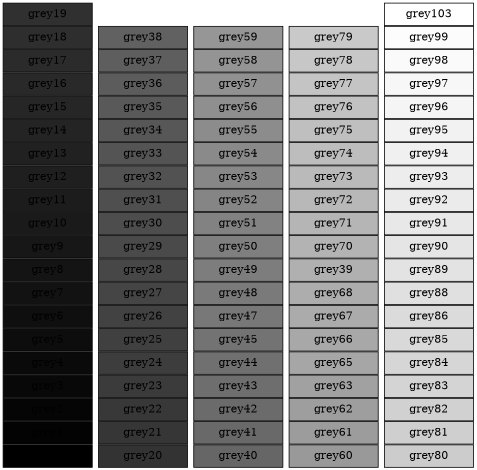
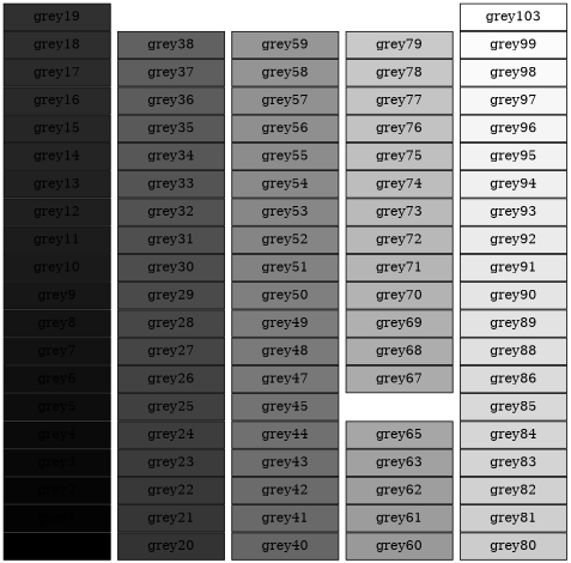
  strict graph {
    nodesep=0
    rankdir=LR
    ranksep=0
    node [fixedsize=true fontcolor=black shape=box style=filled]
    edge [style=invisible]
    grey0 [fillcolor=grey0 height=0.4 width=1.6]
    grey1 [fillcolor=grey1 height=0.4 width=1.6]
    grey2 [fillcolor=grey2 height=0.4 width=1.6]
    grey3 [fillcolor=grey3 height=0.4 width=1.6]
    grey4 [fillcolor=grey4 height=0.4 width=1.6]
    grey5 [fillcolor=grey5 height=0.4 width=1.6]
    grey6 [fillcolor=grey6 height=0.4 width=1.6]
    grey7 [fillcolor=grey7 height=0.4 width=1.6]
    grey8 [fillcolor=grey8 height=0.4 width=1.6]
    grey9 [fillcolor=grey9 height=0.4 width=1.6]
    grey10 [fillcolor=grey10 height=0.4 width=1.6]
    grey11 [fillcolor=grey11 height=0.4 width=1.6]
    grey12 [fillcolor=grey12 height=0.4 width=1.6]
    grey13 [fillcolor=grey13 height=0.4 width=1.6]
    grey14 [fillcolor=grey14 height=0.4 width=1.6]
    grey15 [fillcolor=grey15 height=0.4 width=1.6]
    grey16 [fillcolor=grey16 height=0.4 width=1.6]
    grey17 [fillcolor=grey17 height=0.4 width=1.6]
    grey18 [fillcolor=grey18 height=0.4 width=1.6]
    grey19 [fillcolor=grey19 height=0.4 width=1.6]
    grey20 [fillcolor=grey20 height=0.4 width=1.6]
    grey21 [fillcolor=grey21 height=0.4 width=1.6]
    grey22 [fillcolor=grey22 height=0.4 width=1.6]
    grey23 [fillcolor=grey23 height=0.4 width=1.6]
    grey24 [fillcolor=grey24 height=0.4 width=1.6]
    grey25 [fillcolor=grey25 height=0.4 width=1.6]
    grey26 [fillcolor=grey26 height=0.4 width=1.6]
    grey27 [fillcolor=grey27 height=0.4 width=1.6]
    grey28 [fillcolor=grey28 height=0.4 width=1.6]
    grey29 [fillcolor=grey29 height=0.4 width=1.6]
    grey30 [fillcolor=grey30 height=0.4 width=1.6]
    grey31 [fillcolor=grey31 height=0.4 width=1.6]
    grey32 [fillcolor=grey32 height=0.4 width=1.6]
    grey33 [fillcolor=grey33 height=0.4 width=1.6]
    grey34 [fillcolor=grey34 height=0.4 width=1.6]
    grey35 [fillcolor=grey35 height=0.4 width=1.6]
    grey36 [fillcolor=grey36 height=0.4 width=1.6]
    grey37 [fillcolor=grey37 height=0.4 width=1.6]
    grey38 [fillcolor=grey38 height=0.4 width=1.6]
    grey40 [fillcolor=grey40 height=0.4 width=1.6]
    grey41 [fillcolor=grey41 height=0.4 width=1.6]
    grey42 [fillcolor=grey42 height=0.4 width=1.6]
    grey43 [fillcolor=grey43 height=0.4 width=1.6]
    grey44 [fillcolor=grey44 height=0.4 width=1.6]
    grey45 [fillcolor=grey45 height=0.4 width=1.6]
    grey47 [fillcolor=grey47 height=0.4 width=1.6]
    grey48 [fillcolor=grey48 height=0.4 width=1.6]
    grey49 [fillcolor=grey49 height=0.4 width=1.6]
    grey50 [fillcolor=grey50 height=0.4 width=1.6]
    grey51 [fillcolor=grey51 height=0.4 width=1.6]
    grey52 [fillcolor=grey52 height=0.4 width=1.6]
    grey53 [fillcolor=grey53 height=0.4 width=1.6]
    grey54 [fillcolor=grey54 height=0.4 width=1.6]
    grey55 [fillcolor=grey55 height=0.4 width=1.6]
    grey56 [fillcolor=grey56 height=0.4 width=1.6]
    grey57 [fillcolor=grey57 height=0.4 width=1.6]
    grey58 [fillcolor=grey58 height=0.4 width=1.6]
    grey59 [fillcolor=grey59 height=0.4 width=1.6]
    grey60 [fillcolor=grey60 height=0.4 width=1.6]
    grey61 [fillcolor=grey61 height=0.4 width=1.6]
    grey62 [fillcolor=grey62 height=0.4 width=1.6]
    grey63 [fillcolor=grey63 height=0.4 width=1.6]
    grey65 [fillcolor=grey65 height=0.4 width=1.6]
-   grey66 [fillcolor=grey66 height=0.4 width=1.6]
    grey67 [fillcolor=grey67 height=0.4 width=1.6]
    grey68 [fillcolor=grey68 height=0.4 width=1.6]
-   grey69 [fillcolor=grey69 height=0.4 width=1.6 label=grey39]
+   grey69 [fillcolor=grey69 height=0.4 width=1.6]
    grey70 [fillcolor=grey70 height=0.4 width=1.6]
    grey71 [fillcolor=grey71 height=0.4 width=1.6]
    grey72 [fillcolor=grey72 height=0.4 width=1.6]
    grey73 [fillcolor=grey73 height=0.4 width=1.6]
    grey74 [fillcolor=grey74 height=0.4 width=1.6]
    grey75 [fillcolor=grey75 height=0.4 width=1.6]
    grey76 [fillcolor=grey76 height=0.4 width=1.6]
    grey77 [fillcolor=grey77 height=0.4 width=1.6]
    grey78 [fillcolor=grey78 height=0.4 width=1.6]
    grey79 [fillcolor=grey79 height=0.4 width=1.6]
    grey80 [fillcolor=grey80 height=0.4 width=1.6]
    grey81 [fillcolor=grey81 height=0.4 width=1.6]
    grey82 [fillcolor=grey82 height=0.4 width=1.6]
    grey83 [fillcolor=grey83 height=0.4 width=1.6]
    grey84 [fillcolor=grey84 height=0.4 width=1.6]
    grey85 [fillcolor=grey85 height=0.4 width=1.6]
    grey86 [fillcolor=grey86 height=0.4 width=1.6]
    grey88 [fillcolor=grey88 height=0.4 width=1.6]
    grey89 [fillcolor=grey89 height=0.4 width=1.6]
    grey90 [fillcolor=grey90 height=0.4 width=1.6]
    grey91 [fillcolor=grey91 height=0.4 width=1.6]
    grey92 [fillcolor=grey92 height=0.4 width=1.6]
    grey93 [fillcolor=grey93 height=0.4 width=1.6]
    grey94 [fillcolor=grey94 height=0.4 width=1.6]
    grey95 [fillcolor=grey95 height=0.4 width=1.6]
    grey96 [fillcolor=grey96 height=0.4 width=1.6]
    grey97 [fillcolor=grey97 height=0.4 width=1.6]
    grey98 [fillcolor=grey98 height=0.4 width=1.6]
    grey99 [fillcolor=grey99 height=0.4 width=1.6]
    n97 [fillcolor=grey100 height=0.4 label=grey103 width=1.6]
    subgraph sub_1 {
      rank=same
      grey0
      grey1
      grey2
      grey3
      grey4
      grey5
      grey6
      grey7
      grey8
      grey9
      grey10
      grey11
      grey12
      grey13
      grey14
      grey15
      grey16
      grey17
      grey18
      grey19
    }
    subgraph sub_2 {
      rank=same
      grey20
      grey21
      grey22
      grey23
      grey24
      grey25
      grey26
      grey27
      grey28
      grey29
      grey30
      grey31
      grey32
      grey33
      grey34
      grey35
      grey36
      grey37
      grey38
    }
    subgraph sub_3 {
      rank=same
      grey40
      grey41
      grey42
      grey43
      grey44
      grey45
      grey47
      grey48
      grey49
      grey50
      grey51
      grey52
      grey53
      grey54
      grey55
      grey56
      grey57
      grey58
      grey59
    }
    subgraph sub_4 {
      rank=same
      grey60
      grey61
      grey62
      grey63
      grey65
-     grey66
      grey67
      grey68
      grey69
      grey70
      grey71
      grey72
      grey73
      grey74
      grey75
      grey76
      grey77
      grey78
      grey79
    }
    subgraph sub_5 {
      rank=same
      grey80
      grey81
      grey82
      grey83
      grey84
      grey85
      grey86
      grey88
      grey89
      grey90
      grey91
      grey92
      grey93
      grey94
      grey95
      grey96
      grey97
      grey98
      grey99
      n97
    }
    grey0 -- grey20
    grey20 -- grey40
    grey40 -- grey60
    grey60 -- grey80
  }
